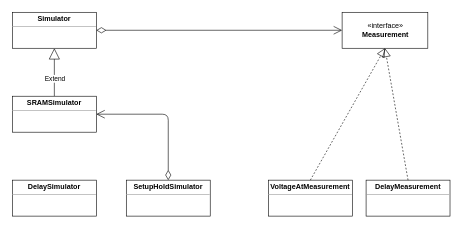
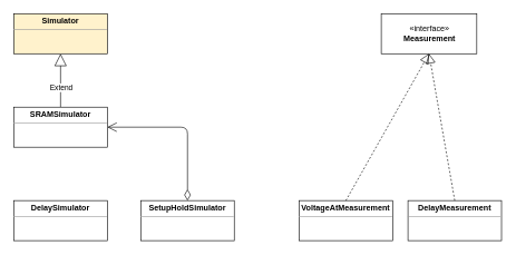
  <mxCell id="0" />
  <mxCell id="1" parent="0" />
  <mxCell id="2" value="" style="endArrow=block;endSize=16;endFill=0;html=1;entryX=0.5;entryY=1;entryDx=0;entryDy=0;exitX=0.5;exitY=0;exitDx=0;exitDy=0;" edge="1" parent="1" source="5" target="4"><mxGeometry width="160" relative="1" as="geometry"><mxPoint x="90" y="160" as="sourcePoint" /><mxPoint x="40" y="150" as="targetPoint" /></mxGeometry></mxCell>
  <mxCell id="3" value="Extend" style="edgeLabel;html=1;align=center;verticalAlign=middle;resizable=0;points=[];" vertex="1" connectable="0" parent="2"><mxGeometry x="-0.247" relative="1" as="geometry"><mxPoint as="offset" /></mxGeometry></mxCell>
- <mxCell id="4" value="&lt;p style=&quot;margin: 0px ; margin-top: 4px ; text-align: center&quot;&gt;&lt;b&gt;Simulator&lt;/b&gt;&lt;/p&gt;&lt;hr size=&quot;1&quot;&gt;&lt;div style=&quot;height: 2px&quot;&gt;&amp;nbsp; &amp;nbsp; &amp;nbsp; &amp;nbsp;&lt;/div&gt;" style="verticalAlign=top;align=left;overflow=fill;fontSize=12;fontFamily=Helvetica;html=1;" vertex="1" parent="1"><mxGeometry x="20" y="20" width="140" height="60" as="geometry" /></mxCell>
+ <mxCell id="4" value="&lt;p style=&quot;margin: 0px ; margin-top: 4px ; text-align: center&quot;&gt;&lt;b&gt;Simulator&lt;/b&gt;&lt;/p&gt;&lt;hr size=&quot;1&quot;&gt;&lt;div style=&quot;height: 2px&quot;&gt;&amp;nbsp; &amp;nbsp; &amp;nbsp; &amp;nbsp;&lt;/div&gt;" style="verticalAlign=top;align=left;overflow=fill;fontSize=12;fontFamily=Helvetica;html=1;fillColor=#fff2cc;" vertex="1" parent="1"><mxGeometry x="20" y="20" width="140" height="60" as="geometry" /></mxCell>
  <mxCell id="5" value="&lt;p style=&quot;margin: 0px ; margin-top: 4px ; text-align: center&quot;&gt;&lt;b&gt;SRAMSimulator&lt;/b&gt;&lt;/p&gt;&lt;hr size=&quot;1&quot;&gt;&lt;div style=&quot;height: 2px&quot;&gt;&lt;/div&gt;" style="verticalAlign=top;align=left;overflow=fill;fontSize=12;fontFamily=Helvetica;html=1;" vertex="1" parent="1"><mxGeometry x="20" y="160" width="140" height="60" as="geometry" /></mxCell>
  <mxCell id="6" value="&lt;p style=&quot;margin: 0px ; margin-top: 4px ; text-align: center&quot;&gt;&lt;b&gt;DelaySimulator&lt;/b&gt;&lt;/p&gt;&lt;hr size=&quot;1&quot;&gt;&lt;div style=&quot;height: 2px&quot;&gt;&lt;/div&gt;" style="verticalAlign=top;align=left;overflow=fill;fontSize=12;fontFamily=Helvetica;html=1;" vertex="1" parent="1"><mxGeometry x="20" y="300" width="140" height="60" as="geometry" /></mxCell>
  <mxCell id="7" value="&lt;p style=&quot;margin: 0px ; margin-top: 4px ; text-align: center&quot;&gt;&lt;b&gt;SetupHoldSimulator&lt;/b&gt;&lt;/p&gt;&lt;hr size=&quot;1&quot;&gt;&lt;div style=&quot;height: 2px&quot;&gt;&lt;/div&gt;" style="verticalAlign=top;align=left;overflow=fill;fontSize=12;fontFamily=Helvetica;html=1;" vertex="1" parent="1"><mxGeometry x="210" y="300" width="140" height="60" as="geometry" /></mxCell>
  <mxCell id="8" value="" style="endArrow=open;html=1;endSize=12;startArrow=diamondThin;startSize=14;startFill=0;edgeStyle=orthogonalEdgeStyle;align=left;verticalAlign=bottom;exitX=0.5;exitY=0;exitDx=0;exitDy=0;entryX=1;entryY=0.5;entryDx=0;entryDy=0;" edge="1" parent="1" source="7" target="5"><mxGeometry x="-1" y="3" relative="1" as="geometry"><mxPoint x="100" y="310" as="sourcePoint" /><mxPoint x="100" y="230" as="targetPoint" /></mxGeometry></mxCell>
  <mxCell id="9" value="«interface»&lt;br&gt;&lt;b&gt;Measurement&lt;/b&gt;" style="html=1;" vertex="1" parent="1"><mxGeometry x="570" y="20" width="143" height="60" as="geometry" /></mxCell>
  <mxCell id="10" value="&lt;p style=&quot;margin: 0px ; margin-top: 4px ; text-align: center&quot;&gt;&lt;b&gt;VoltageAtMeasurement&lt;/b&gt;&lt;/p&gt;&lt;hr size=&quot;1&quot;&gt;&lt;div style=&quot;height: 2px&quot;&gt;&amp;nbsp; &amp;nbsp; &amp;nbsp; &amp;nbsp;&lt;/div&gt;" style="verticalAlign=top;align=left;overflow=fill;fontSize=12;fontFamily=Helvetica;html=1;" vertex="1" parent="1"><mxGeometry x="447" y="300" width="140" height="60" as="geometry" /></mxCell>
  <mxCell id="11" value="&lt;p style=&quot;margin: 0px ; margin-top: 4px ; text-align: center&quot;&gt;&lt;b&gt;DelayMeasurement&lt;/b&gt;&lt;/p&gt;&lt;hr size=&quot;1&quot;&gt;&lt;div style=&quot;height: 2px&quot;&gt;&amp;nbsp; &amp;nbsp; &amp;nbsp; &amp;nbsp;&lt;/div&gt;" style="verticalAlign=top;align=left;overflow=fill;fontSize=12;fontFamily=Helvetica;html=1;" vertex="1" parent="1"><mxGeometry x="610" y="300" width="140" height="60" as="geometry" /></mxCell>
  <mxCell id="12" value="" style="endArrow=block;dashed=1;endFill=0;endSize=12;html=1;entryX=0.5;entryY=1;entryDx=0;entryDy=0;exitX=0.5;exitY=0;exitDx=0;exitDy=0;" edge="1" parent="1" source="10" target="9"><mxGeometry width="160" relative="1" as="geometry"><mxPoint x="350" y="250" as="sourcePoint" /><mxPoint x="510" y="250" as="targetPoint" /></mxGeometry></mxCell>
  <mxCell id="13" value="" style="endArrow=block;dashed=1;endFill=0;endSize=12;html=1;entryX=0.5;entryY=1;entryDx=0;entryDy=0;exitX=0.5;exitY=0;exitDx=0;exitDy=0;" edge="1" parent="1" source="11" target="9"><mxGeometry width="160" relative="1" as="geometry"><mxPoint x="527" y="310" as="sourcePoint" /><mxPoint x="651.5" y="90" as="targetPoint" /></mxGeometry></mxCell>
- <mxCell id="14" value="" style="endArrow=open;html=1;endSize=12;startArrow=diamondThin;startSize=14;startFill=0;edgeStyle=orthogonalEdgeStyle;align=left;verticalAlign=bottom;exitX=1;exitY=0.5;exitDx=0;exitDy=0;entryX=0;entryY=0.5;entryDx=0;entryDy=0;" edge="1" parent="1" source="4" target="9"><mxGeometry x="-1" y="3" relative="1" as="geometry"><mxPoint x="290" y="310" as="sourcePoint" /><mxPoint x="170" y="200" as="targetPoint" /></mxGeometry></mxCell>
